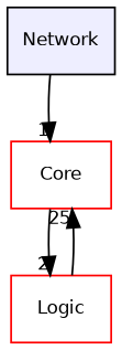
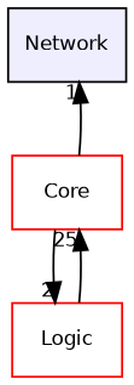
  digraph {
    compound=true
    node [fillcolor=white fontname=Helvetica fontsize=10 shape=box style=filled color=red]
    edge [labeldistance=1.5 labelfontname=Helvetica labelfontsize=10]
    n1 [fillcolor="#eeeeff" label=Network pencolor=black color=""]
    n2 [label=Core]
    n3 [label=Logic]
-   n1 -> n2 [headlabel=1]
+   n2 -> n1 [headlabel=1]
    n2 -> n3 [headlabel=2]
    n3 -> n2 [headlabel=25]
  }
